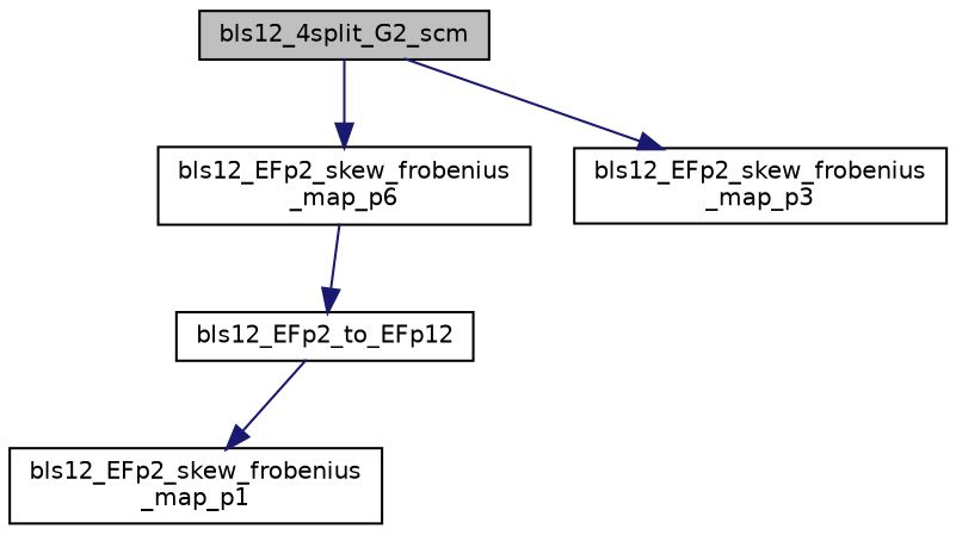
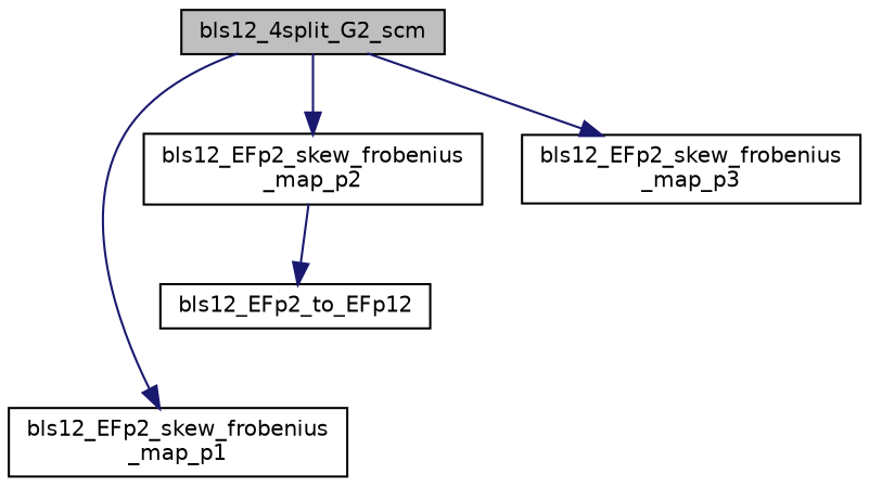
  digraph {
    rankdir=TB
    node [color=black fillcolor=white fontname=Helvetica fontsize=10 shape=record style=filled]
    edge [color=midnightblue fontname=Helvetica fontsize=10 labelfontname=Helvetica labelfontsize=10 style=solid]
    n1 [fillcolor=grey75 fontcolor=black height=0.2 label=bls12_4split_G2_scm width=0.4]
    n2 [height=0.2 label="bls12_EFp2_skew_frobenius\l_map_p1" width=0.4]
-   n3 [height=0.2 label="bls12_EFp2_skew_frobenius\l_map_p6" width=0.4]
+   n3 [height=0.2 label="bls12_EFp2_skew_frobenius\l_map_p2" width=0.4]
    n4 [height=0.2 label="bls12_EFp2_skew_frobenius\l_map_p3" width=0.4]
    n5 [height=0.2 label=bls12_EFp2_to_EFp12 width=0.4]
-   n5 -> n2
+   n1 -> n2
    n1 -> n3
    n1 -> n4
    n3 -> n5
  }
